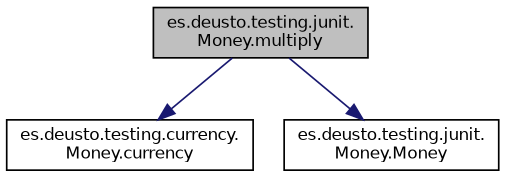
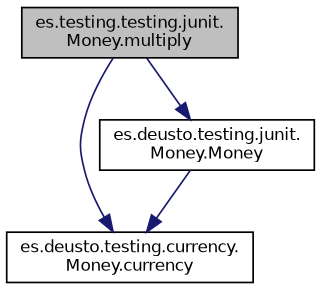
  digraph {
    rankdir=TB
    node [color=black fillcolor=white fontname=Helvetica fontsize=10 shape=record style=filled]
    edge [color=midnightblue fontname=Helvetica fontsize=10 labelfontname=Helvetica labelfontsize=10 style=solid]
-   n1 [fillcolor=grey75 fontcolor=black height=0.2 label="es.deusto.testing.junit.\lMoney.multiply" width=0.4]
+   n1 [fillcolor=grey75 fontcolor=black height=0.2 label="es.testing.testing.junit.\lMoney.multiply" width=0.4]
    n2 [height=0.2 label="es.deusto.testing.currency.\lMoney.currency" width=0.4]
    n3 [height=0.2 label="es.deusto.testing.junit.\lMoney.Money" width=0.4]
    n1 -> n2
    n1 -> n3
+   n3 -> n2
  }
